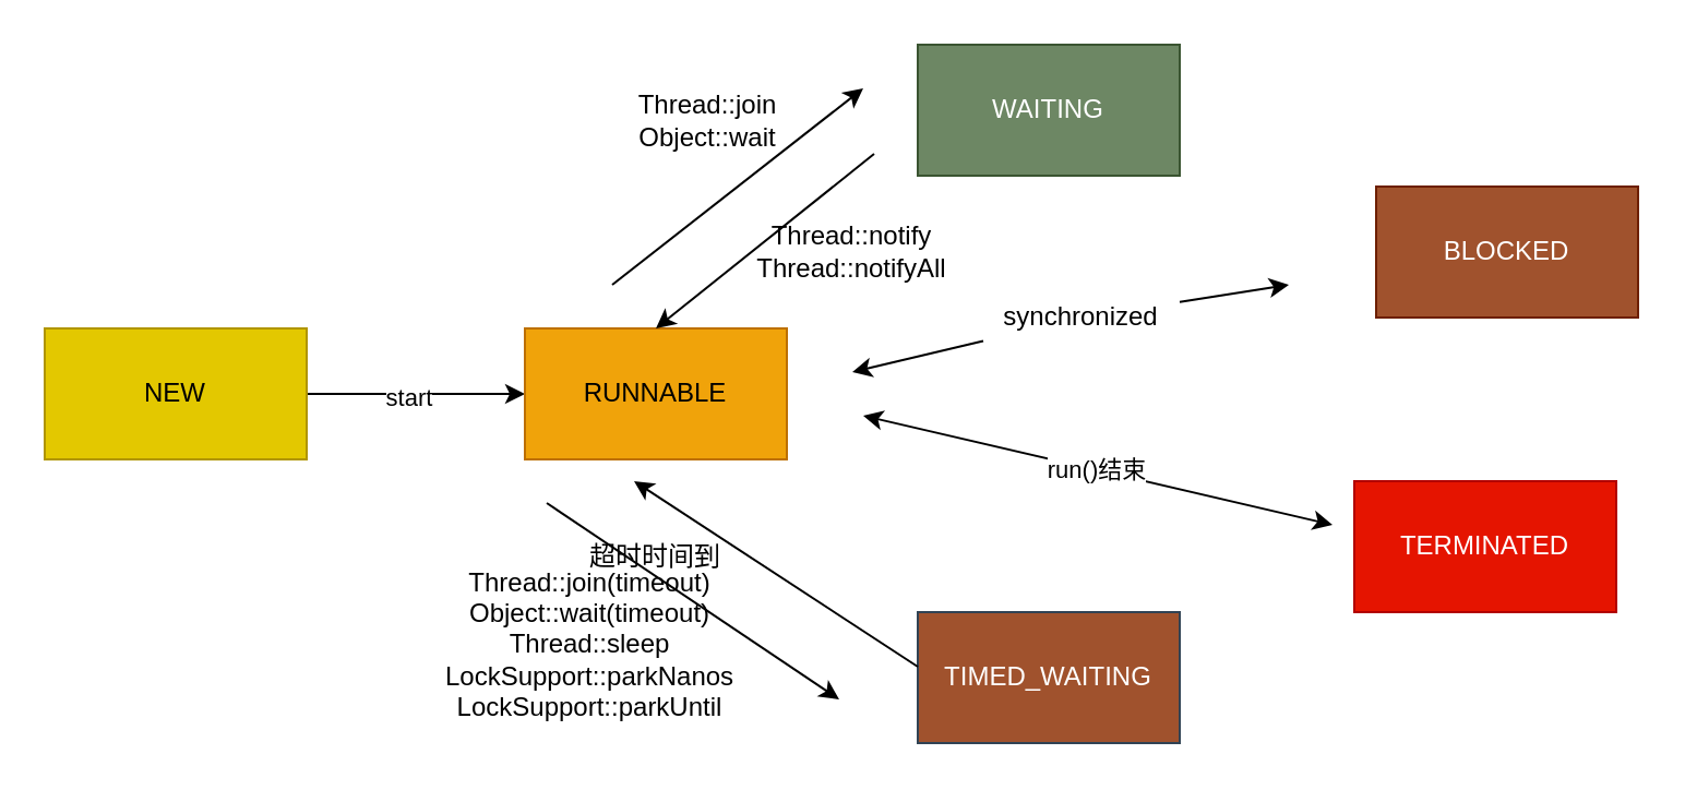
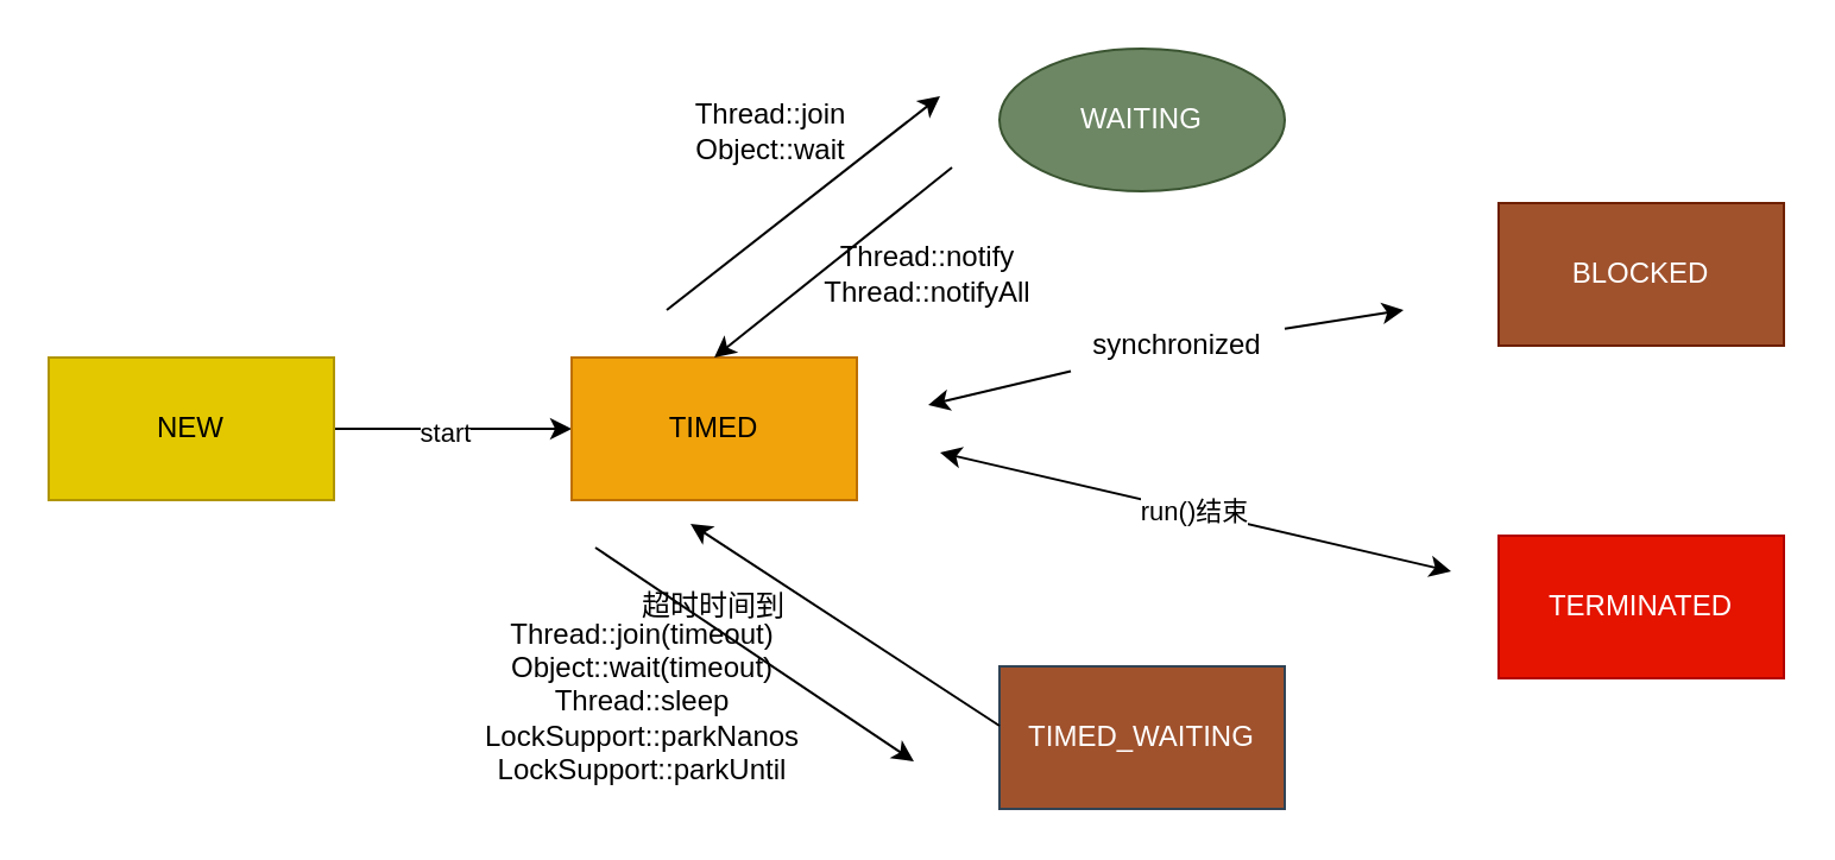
  <mxCell id="0" />
  <mxCell id="1" parent="0" />
  <mxCell id="2" style="edgeStyle=orthogonalEdgeStyle;rounded=0;orthogonalLoop=1;jettySize=auto;html=1;entryX=0;entryY=0.5;entryDx=0;entryDy=0;strokeColor=none;" edge="1" parent="1" source="5" target="6"><mxGeometry relative="1" as="geometry" /></mxCell>
  <mxCell id="3" style="edgeStyle=orthogonalEdgeStyle;rounded=1;orthogonalLoop=1;jettySize=auto;html=1;entryX=0;entryY=0.5;entryDx=0;entryDy=0;" edge="1" parent="1" source="5" target="6"><mxGeometry relative="1" as="geometry" /></mxCell>
  <mxCell id="4" value="start" style="edgeLabel;html=1;align=center;verticalAlign=middle;resizable=0;points=[];" vertex="1" connectable="0" parent="3"><mxGeometry x="-0.082" y="-1" relative="1" as="geometry"><mxPoint as="offset" /></mxGeometry></mxCell>
  <mxCell id="5" value="NEW" style="rounded=0;whiteSpace=wrap;html=1;fillColor=#e3c800;fontColor=#000000;strokeColor=#B09500;" vertex="1" parent="1"><mxGeometry x="20" y="150" width="120" height="60" as="geometry" /></mxCell>
- <mxCell id="6" value="RUNNABLE" style="whiteSpace=wrap;html=1;rounded=0;fillColor=#f0a30a;fontColor=#000000;strokeColor=#BD7000;" vertex="1" parent="1"><mxGeometry x="240" y="150" width="120" height="60" as="geometry" /></mxCell>
+ <mxCell id="6" value="TIMED" style="whiteSpace=wrap;html=1;rounded=0;fillColor=#f0a30a;fontColor=#000000;strokeColor=#BD7000;" vertex="1" parent="1"><mxGeometry x="240" y="150" width="120" height="60" as="geometry" /></mxCell>
  <mxCell id="7" value="TIMED_WAITING" style="whiteSpace=wrap;html=1;rounded=0;fillColor=#a0522d;fontColor=#ffffff;strokeColor=#314354;" vertex="1" parent="1"><mxGeometry x="420" y="280" width="120" height="60" as="geometry" /></mxCell>
- <mxCell id="8" value="WAITING" style="whiteSpace=wrap;html=1;rounded=0;fillColor=#6d8764;fontColor=#ffffff;strokeColor=#3A5431;" vertex="1" parent="1"><mxGeometry x="420" y="20" width="120" height="60" as="geometry" /></mxCell>
+ <mxCell id="8" value="WAITING" style="ellipse;whiteSpace=wrap;html=1;fillColor=#6d8764;fontColor=#ffffff;strokeColor=#3A5431;" vertex="1" parent="1"><mxGeometry x="420" y="20" width="120" height="60" as="geometry" /></mxCell>
  <mxCell id="9" value="" style="endArrow=classic;html=1;rounded=1;" edge="1" parent="1"><mxGeometry width="50" height="50" relative="1" as="geometry"><mxPoint x="280" y="130" as="sourcePoint" /><mxPoint x="395" y="40" as="targetPoint" /></mxGeometry></mxCell>
  <mxCell id="10" value="Thread::join&lt;br&gt;Object::wait" style="text;html=1;strokeColor=none;fillColor=none;align=center;verticalAlign=middle;whiteSpace=wrap;rounded=0;" vertex="1" parent="1"><mxGeometry x="294" y="40" width="60" height="30" as="geometry" /></mxCell>
  <mxCell id="11" value="" style="endArrow=classic;html=1;rounded=1;entryX=0.5;entryY=0;entryDx=0;entryDy=0;" edge="1" parent="1" target="6"><mxGeometry width="50" height="50" relative="1" as="geometry"><mxPoint x="400" y="70" as="sourcePoint" /><mxPoint x="330" y="130" as="targetPoint" /></mxGeometry></mxCell>
  <mxCell id="12" value="Thread::notify&lt;br&gt;Thread::notifyAll" style="text;html=1;strokeColor=none;fillColor=none;align=center;verticalAlign=middle;whiteSpace=wrap;rounded=0;" vertex="1" parent="1"><mxGeometry x="360" y="100" width="60" height="30" as="geometry" /></mxCell>
  <mxCell id="13" value="" style="endArrow=classic;html=1;rounded=1;" edge="1" parent="1"><mxGeometry width="50" height="50" relative="1" as="geometry"><mxPoint x="420" y="305" as="sourcePoint" /><mxPoint x="290" y="220" as="targetPoint" /></mxGeometry></mxCell>
  <mxCell id="14" value="Thread::join(timeout)&lt;br&gt;Object::wait(timeout)&lt;br&gt;Thread::sleep&lt;br&gt;LockSupport::parkNanos&lt;br&gt;LockSupport::parkUntil" style="text;html=1;strokeColor=none;fillColor=none;align=center;verticalAlign=middle;whiteSpace=wrap;rounded=0;" vertex="1" parent="1"><mxGeometry x="240" y="280" width="60" height="30" as="geometry" /></mxCell>
  <mxCell id="15" value="" style="endArrow=classic;html=1;rounded=1;entryX=0.5;entryY=0;entryDx=0;entryDy=0;" edge="1" parent="1"><mxGeometry width="50" height="50" relative="1" as="geometry"><mxPoint x="250" y="230" as="sourcePoint" /><mxPoint x="384" y="320" as="targetPoint" /></mxGeometry></mxCell>
  <mxCell id="16" value="超时时间到" style="text;html=1;strokeColor=none;fillColor=none;align=center;verticalAlign=middle;whiteSpace=wrap;rounded=0;" vertex="1" parent="1"><mxGeometry x="255" y="240" width="90" height="30" as="geometry" /></mxCell>
  <mxCell id="17" value="" style="endArrow=classic;startArrow=none;html=1;rounded=1;" edge="1" parent="1" source="19"><mxGeometry width="50" height="50" relative="1" as="geometry"><mxPoint x="390" y="170" as="sourcePoint" /><mxPoint x="590" y="130" as="targetPoint" /></mxGeometry></mxCell>
  <mxCell id="18" value="BLOCKED" style="rounded=0;whiteSpace=wrap;html=1;fillColor=#a0522d;fontColor=#ffffff;strokeColor=#6D1F00;" vertex="1" parent="1"><mxGeometry x="630" y="85" width="120" height="60" as="geometry" /></mxCell>
  <mxCell id="19" value="synchronized" style="text;html=1;strokeColor=none;fillColor=none;align=center;verticalAlign=middle;whiteSpace=wrap;rounded=0;" vertex="1" parent="1"><mxGeometry x="450" y="130" width="90" height="30" as="geometry" /></mxCell>
  <mxCell id="20" value="" style="endArrow=none;startArrow=classic;html=1;rounded=1;" edge="1" parent="1" target="19"><mxGeometry width="50" height="50" relative="1" as="geometry"><mxPoint x="390" y="170" as="sourcePoint" /><mxPoint x="590" y="130" as="targetPoint" /></mxGeometry></mxCell>
  <mxCell id="21" value="run()结束" style="endArrow=classic;startArrow=classic;html=1;rounded=1;" edge="1" parent="1"><mxGeometry width="50" height="50" relative="1" as="geometry"><mxPoint x="395" y="190" as="sourcePoint" /><mxPoint x="610" y="240" as="targetPoint" /></mxGeometry></mxCell>
- <mxCell id="22" value="TERMINATED" style="rounded=0;whiteSpace=wrap;html=1;fillColor=#e51400;fontColor=#ffffff;strokeColor=#B20000;" vertex="1" parent="1"><mxGeometry x="620" y="220" width="120" height="60" as="geometry" /></mxCell>
+ <mxCell id="22" value="TERMINATED" style="rounded=0;whiteSpace=wrap;html=1;fillColor=#e51400;fontColor=#ffffff;strokeColor=#B20000;" vertex="1" parent="1"><mxGeometry x="630" y="225" width="120" height="60" as="geometry" /></mxCell>
